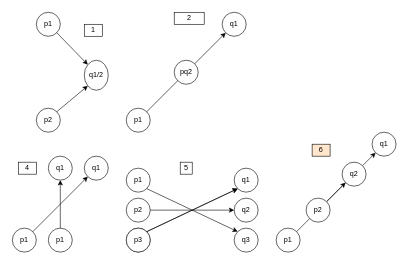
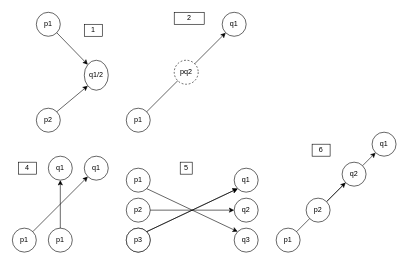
  <mxCell id="0" />
  <mxCell id="1" parent="0" />
  <mxCell id="2" value="q1/2" style="ellipse;whiteSpace=wrap;html=1;aspect=fixed;" vertex="1" parent="1"><mxGeometry x="140" y="100" width="40" height="50" as="geometry" /></mxCell>
  <mxCell id="3" value="p1" style="ellipse;whiteSpace=wrap;html=1;aspect=fixed;" vertex="1" parent="1"><mxGeometry x="60" y="20" width="40" height="40" as="geometry" /></mxCell>
  <mxCell id="4" value="p2" style="ellipse;whiteSpace=wrap;html=1;aspect=fixed;" vertex="1" parent="1"><mxGeometry x="60" y="180" width="40" height="40" as="geometry" /></mxCell>
  <mxCell id="5" value="" style="endArrow=classic;html=1;exitX=1;exitY=0;exitDx=0;exitDy=0;entryX=0;entryY=1;entryDx=0;entryDy=0;" edge="1" parent="1" source="4" target="2"><mxGeometry width="50" height="50" relative="1" as="geometry"><mxPoint x="150" y="230" as="sourcePoint" /><mxPoint x="200" y="180" as="targetPoint" /></mxGeometry></mxCell>
  <mxCell id="6" value="" style="endArrow=classic;html=1;exitX=1;exitY=1;exitDx=0;exitDy=0;entryX=0;entryY=0;entryDx=0;entryDy=0;" edge="1" parent="1" source="3" target="2"><mxGeometry width="50" height="50" relative="1" as="geometry"><mxPoint x="150" y="230" as="sourcePoint" /><mxPoint x="150" y="110" as="targetPoint" /></mxGeometry></mxCell>
  <mxCell id="7" value="q1" style="ellipse;whiteSpace=wrap;html=1;aspect=fixed;" vertex="1" parent="1"><mxGeometry x="620" y="220" width="40" height="40" as="geometry" /></mxCell>
  <mxCell id="8" value="p1" style="ellipse;whiteSpace=wrap;html=1;aspect=fixed;" vertex="1" parent="1"><mxGeometry x="460" y="380" width="40" height="40" as="geometry" /></mxCell>
  <mxCell id="9" value="" style="endArrow=classic;html=1;exitX=1;exitY=0;exitDx=0;exitDy=0;entryX=0;entryY=1;entryDx=0;entryDy=0;startArrow=none;" edge="1" parent="1" source="11" target="7"><mxGeometry width="50" height="50" relative="1" as="geometry"><mxPoint x="510" y="470" as="sourcePoint" /><mxPoint x="560" y="420" as="targetPoint" /></mxGeometry></mxCell>
  <mxCell id="10" value="" style="endArrow=classic;html=1;exitX=1;exitY=0;exitDx=0;exitDy=0;entryX=0;entryY=1;entryDx=0;entryDy=0;" edge="1" parent="1" source="13" target="11"><mxGeometry width="50" height="50" relative="1" as="geometry"><mxPoint x="520" y="480" as="sourcePoint" /><mxPoint x="570" y="430" as="targetPoint" /></mxGeometry></mxCell>
  <mxCell id="11" value="q2" style="ellipse;whiteSpace=wrap;html=1;aspect=fixed;" vertex="1" parent="1"><mxGeometry x="570" y="270" width="40" height="40" as="geometry" /></mxCell>
  <mxCell id="12" value="" style="endArrow=none;html=1;exitX=1;exitY=0;exitDx=0;exitDy=0;entryX=0;entryY=1;entryDx=0;entryDy=0;startArrow=none;" edge="1" parent="1" source="13" target="11"><mxGeometry width="50" height="50" relative="1" as="geometry"><mxPoint x="494.142" y="385.858" as="sourcePoint" /><mxPoint x="625.858" y="254.142" as="targetPoint" /></mxGeometry></mxCell>
  <mxCell id="13" value="p2" style="ellipse;whiteSpace=wrap;html=1;aspect=fixed;" vertex="1" parent="1"><mxGeometry x="510" y="330" width="40" height="40" as="geometry" /></mxCell>
  <mxCell id="14" value="" style="endArrow=none;html=1;exitX=1;exitY=0;exitDx=0;exitDy=0;entryX=0;entryY=1;entryDx=0;entryDy=0;" edge="1" parent="1" source="8" target="13"><mxGeometry width="50" height="50" relative="1" as="geometry"><mxPoint x="494.142" y="385.858" as="sourcePoint" /><mxPoint x="575.858" y="304.142" as="targetPoint" /></mxGeometry></mxCell>
  <mxCell id="15" value="1" style="rounded=0;whiteSpace=wrap;html=1;" vertex="1" parent="1"><mxGeometry x="140" y="40" width="30" height="20" as="geometry" /></mxCell>
- <mxCell id="16" value="6" style="rounded=0;whiteSpace=wrap;html=1;fillColor=#ffe6cc;" vertex="1" parent="1"><mxGeometry x="520" y="240" width="30" height="20" as="geometry" /></mxCell>
+ <mxCell id="16" value="6" style="rounded=0;whiteSpace=wrap;html=1;" vertex="1" parent="1"><mxGeometry x="520" y="240" width="30" height="20" as="geometry" /></mxCell>
  <mxCell id="17" value="p1" style="ellipse;whiteSpace=wrap;html=1;aspect=fixed;" vertex="1" parent="1"><mxGeometry x="210" y="180" width="40" height="40" as="geometry" /></mxCell>
  <mxCell id="18" value="q1" style="ellipse;whiteSpace=wrap;html=1;aspect=fixed;" vertex="1" parent="1"><mxGeometry x="370" y="20" width="40" height="40" as="geometry" /></mxCell>
  <mxCell id="19" value="" style="endArrow=classic;html=1;exitX=1;exitY=0;exitDx=0;exitDy=0;entryX=0;entryY=1;entryDx=0;entryDy=0;" edge="1" parent="1" source="17" target="18"><mxGeometry width="50" height="50" relative="1" as="geometry"><mxPoint x="134.142" y="195.858" as="sourcePoint" /><mxPoint x="185.858" y="144.142" as="targetPoint" /></mxGeometry></mxCell>
- <mxCell id="20" value="pq2" style="ellipse;whiteSpace=wrap;html=1;aspect=fixed;" vertex="1" parent="1"><mxGeometry x="290" y="100" width="40" height="40" as="geometry" /></mxCell>
+ <mxCell id="20" value="pq2" style="ellipse;whiteSpace=wrap;html=1;aspect=fixed;dashed=1;" vertex="1" parent="1"><mxGeometry x="290" y="100" width="40" height="40" as="geometry" /></mxCell>
  <mxCell id="21" value="2" style="rounded=0;whiteSpace=wrap;html=1;" vertex="1" parent="1"><mxGeometry x="290" y="20" width="50" height="20" as="geometry" /></mxCell>
  <mxCell id="22" value="q1" style="ellipse;whiteSpace=wrap;html=1;aspect=fixed;" vertex="1" parent="1"><mxGeometry x="140" y="260" width="40" height="40" as="geometry" /></mxCell>
  <mxCell id="23" value="p1" style="ellipse;whiteSpace=wrap;html=1;aspect=fixed;" vertex="1" parent="1"><mxGeometry x="20" y="380" width="40" height="40" as="geometry" /></mxCell>
  <mxCell id="24" value="" style="endArrow=classic;html=1;exitX=1;exitY=0;exitDx=0;exitDy=0;entryX=0;entryY=1;entryDx=0;entryDy=0;" edge="1" parent="1" source="23" target="22"><mxGeometry width="50" height="50" relative="1" as="geometry"><mxPoint x="64.142" y="195.858" as="sourcePoint" /><mxPoint x="115.858" y="144.142" as="targetPoint" /></mxGeometry></mxCell>
  <mxCell id="25" value="q1" style="ellipse;whiteSpace=wrap;html=1;aspect=fixed;" vertex="1" parent="1"><mxGeometry x="80" y="260" width="40" height="40" as="geometry" /></mxCell>
  <mxCell id="26" value="p1" style="ellipse;whiteSpace=wrap;html=1;aspect=fixed;" vertex="1" parent="1"><mxGeometry x="80" y="380" width="40" height="40" as="geometry" /></mxCell>
  <mxCell id="27" value="" style="endArrow=classic;html=1;exitX=0.5;exitY=0;exitDx=0;exitDy=0;entryX=0.5;entryY=1;entryDx=0;entryDy=0;" edge="1" parent="1" source="26" target="25"><mxGeometry width="50" height="50" relative="1" as="geometry"><mxPoint x="74.142" y="205.858" as="sourcePoint" /><mxPoint x="125.858" y="154.142" as="targetPoint" /></mxGeometry></mxCell>
  <mxCell id="28" value="q2" style="ellipse;whiteSpace=wrap;html=1;aspect=fixed;" vertex="1" parent="1"><mxGeometry x="390" y="330" width="40" height="40" as="geometry" /></mxCell>
  <mxCell id="29" value="p2" style="ellipse;whiteSpace=wrap;html=1;aspect=fixed;" vertex="1" parent="1"><mxGeometry x="210" y="330" width="40" height="40" as="geometry" /></mxCell>
  <mxCell id="30" value="" style="endArrow=classic;html=1;exitX=1;exitY=0.5;exitDx=0;exitDy=0;entryX=0;entryY=0.5;entryDx=0;entryDy=0;" edge="1" parent="1" source="29" target="28"><mxGeometry width="50" height="50" relative="1" as="geometry"><mxPoint x="254.142" y="145.858" as="sourcePoint" /><mxPoint x="305.858" y="94.142" as="targetPoint" /></mxGeometry></mxCell>
  <mxCell id="31" value="q1" style="ellipse;whiteSpace=wrap;html=1;aspect=fixed;" vertex="1" parent="1"><mxGeometry x="390" y="280" width="40" height="40" as="geometry" /></mxCell>
  <mxCell id="32" value="p1" style="ellipse;whiteSpace=wrap;html=1;aspect=fixed;" vertex="1" parent="1"><mxGeometry x="210" y="380" width="40" height="40" as="geometry" /></mxCell>
  <mxCell id="33" value="" style="endArrow=classic;html=1;exitX=1;exitY=0;exitDx=0;exitDy=0;entryX=0;entryY=1;entryDx=0;entryDy=0;" edge="1" parent="1" source="32" target="31"><mxGeometry width="50" height="50" relative="1" as="geometry"><mxPoint x="264.142" y="155.858" as="sourcePoint" /><mxPoint x="315.858" y="104.142" as="targetPoint" /></mxGeometry></mxCell>
  <mxCell id="34" value="4" style="rounded=0;whiteSpace=wrap;html=1;" vertex="1" parent="1"><mxGeometry x="30" y="270" width="30" height="20" as="geometry" /></mxCell>
  <mxCell id="35" value="p3" style="ellipse;whiteSpace=wrap;html=1;aspect=fixed;" vertex="1" parent="1"><mxGeometry x="210" y="380" width="40" height="40" as="geometry" /></mxCell>
  <mxCell id="36" value="" style="endArrow=classic;html=1;exitX=1;exitY=0;exitDx=0;exitDy=0;entryX=0;entryY=1;entryDx=0;entryDy=0;" edge="1" source="35" parent="1"><mxGeometry width="50" height="50" relative="1" as="geometry"><mxPoint x="264.142" y="155.858" as="sourcePoint" /><mxPoint x="395.858" y="314.142" as="targetPoint" /></mxGeometry></mxCell>
  <mxCell id="37" value="q3" style="ellipse;whiteSpace=wrap;html=1;aspect=fixed;" vertex="1" parent="1"><mxGeometry x="390" y="380" width="40" height="40" as="geometry" /></mxCell>
  <mxCell id="38" value="p1" style="ellipse;whiteSpace=wrap;html=1;aspect=fixed;" vertex="1" parent="1"><mxGeometry x="210" y="280" width="40" height="40" as="geometry" /></mxCell>
  <mxCell id="39" value="" style="endArrow=classic;html=1;exitX=1;exitY=1;exitDx=0;exitDy=0;entryX=0;entryY=0;entryDx=0;entryDy=0;" edge="1" parent="1" source="38" target="37"><mxGeometry width="50" height="50" relative="1" as="geometry"><mxPoint x="274.142" y="165.858" as="sourcePoint" /><mxPoint x="392" y="387" as="targetPoint" /></mxGeometry></mxCell>
  <mxCell id="40" value="5" style="rounded=0;whiteSpace=wrap;html=1;" vertex="1" parent="1"><mxGeometry x="300" y="270" width="20" height="20" as="geometry" /></mxCell>
